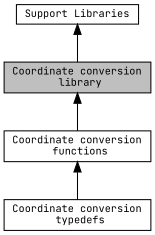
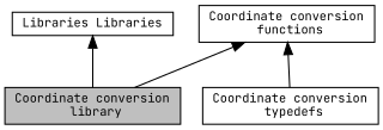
  digraph {
    fontname="JetBrains Mono"
    rankdir=TB
    node [color=black fillcolor=white fontname="JetBrains Mono" fontsize=10 shape=record style=filled]
    edge [dir=back fontname="JetBrains Mono" fontsize=10 labelfontname=Helvetica labelfontsize=10 shape=plaintext style=solid]
-   n1 [height=0.2 label="Support Libraries" width=0.4]
+   n1 [height=0.2 label="Libraries Libraries" width=0.4]
    n2 [fillcolor=grey75 fontcolor=black height=0.2 label="Coordinate conversion\l library" width=0.4]
    n3 [height=0.2 label="Coordinate conversion\l functions" width=0.4]
    n4 [height=0.2 label="Coordinate conversion\l typedefs" width=0.4]
    n1 -> n2
-   n2 -> n3
+   n3 -> n2
    n3 -> n4
  }
